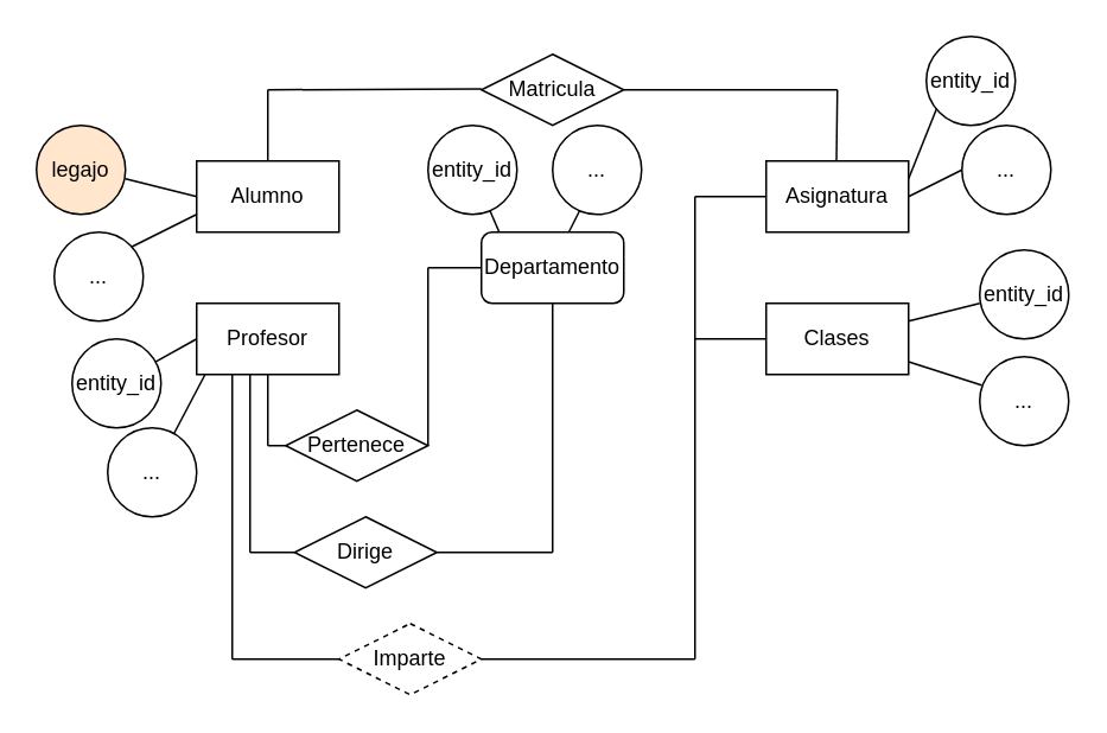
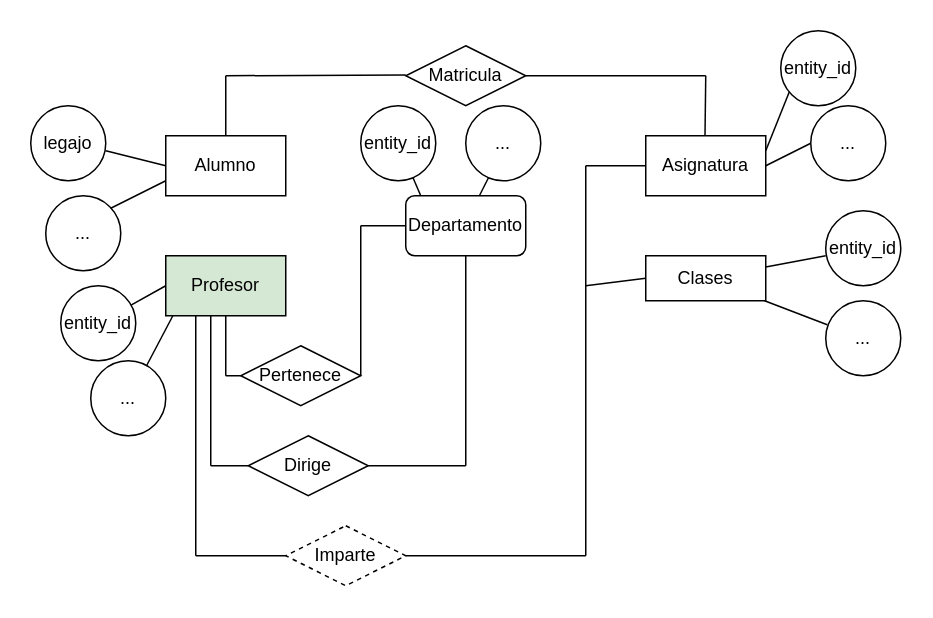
  <mxCell id="0" />
  <mxCell id="1" parent="0" />
  <mxCell id="2" value="Alumno" style="rounded=0;whiteSpace=wrap;html=1;" vertex="1" parent="1"><mxGeometry x="110" y="90" width="80" height="40" as="geometry" /></mxCell>
  <mxCell id="3" value="Asignatura" style="rounded=0;whiteSpace=wrap;html=1;" vertex="1" parent="1"><mxGeometry x="430" y="90" width="80" height="40" as="geometry" /></mxCell>
  <mxCell id="4" value="Departamento" style="whiteSpace=wrap;html=1;rounded=1;" vertex="1" parent="1"><mxGeometry x="270" y="130" width="80" height="40" as="geometry" /></mxCell>
- <mxCell id="5" value="Clases" style="rounded=0;whiteSpace=wrap;html=1;" vertex="1" parent="1"><mxGeometry x="430" y="170" width="80" height="40" as="geometry" /></mxCell>
+ <mxCell id="5" value="Clases" style="rounded=0;whiteSpace=wrap;html=1;" vertex="1" parent="1"><mxGeometry x="430" y="170" width="80" height="30" as="geometry" /></mxCell>
  <mxCell id="6" value="" style="endArrow=none;html=1;entryX=0;entryY=0.5;entryDx=0;entryDy=0;" edge="1" parent="1" target="2"><mxGeometry width="50" height="50" relative="1" as="geometry"><mxPoint x="70" y="100" as="sourcePoint" /><mxPoint x="90" y="90" as="targetPoint" /><Array as="points" /></mxGeometry></mxCell>
- <mxCell id="7" value="legajo" style="ellipse;whiteSpace=wrap;html=1;aspect=fixed;fillColor=#ffe6cc;" vertex="1" parent="1"><mxGeometry x="20" y="70" width="50" height="50" as="geometry" /></mxCell>
+ <mxCell id="7" value="legajo" style="ellipse;whiteSpace=wrap;html=1;aspect=fixed;" vertex="1" parent="1"><mxGeometry x="20" y="70" width="50" height="50" as="geometry" /></mxCell>
  <mxCell id="8" value="" style="endArrow=none;html=1;" edge="1" parent="1"><mxGeometry width="50" height="50" relative="1" as="geometry"><mxPoint x="70" y="140" as="sourcePoint" /><mxPoint x="110" y="120" as="targetPoint" /></mxGeometry></mxCell>
  <mxCell id="9" value="..." style="ellipse;whiteSpace=wrap;html=1;aspect=fixed;" vertex="1" parent="1"><mxGeometry x="30" y="130" width="50" height="50" as="geometry" /></mxCell>
  <mxCell id="10" value="Matricula" style="rhombus;whiteSpace=wrap;html=1;" vertex="1" parent="1"><mxGeometry x="270" y="30" width="80" height="40" as="geometry" /></mxCell>
  <mxCell id="11" value="" style="endArrow=none;html=1;" edge="1" parent="1"><mxGeometry width="50" height="50" relative="1" as="geometry"><mxPoint x="150" y="90" as="sourcePoint" /><mxPoint x="150" y="50" as="targetPoint" /></mxGeometry></mxCell>
  <mxCell id="12" value="" style="endArrow=none;html=1;" edge="1" parent="1"><mxGeometry width="50" height="50" relative="1" as="geometry"><mxPoint x="150" y="50" as="sourcePoint" /><mxPoint x="270" y="49.5" as="targetPoint" /></mxGeometry></mxCell>
  <mxCell id="13" value="" style="endArrow=none;html=1;" edge="1" parent="1"><mxGeometry width="50" height="50" relative="1" as="geometry"><mxPoint x="350" y="50" as="sourcePoint" /><mxPoint x="470" y="50" as="targetPoint" /></mxGeometry></mxCell>
  <mxCell id="14" value="" style="endArrow=none;html=1;" edge="1" parent="1"><mxGeometry width="50" height="50" relative="1" as="geometry"><mxPoint x="469.5" y="90" as="sourcePoint" /><mxPoint x="470" y="50" as="targetPoint" /></mxGeometry></mxCell>
  <mxCell id="15" value="" style="endArrow=none;html=1;" edge="1" parent="1"><mxGeometry width="50" height="50" relative="1" as="geometry"><mxPoint x="510" y="110" as="sourcePoint" /><mxPoint x="550" y="90" as="targetPoint" /></mxGeometry></mxCell>
  <mxCell id="16" value="" style="endArrow=none;html=1;" edge="1" parent="1"><mxGeometry width="50" height="50" relative="1" as="geometry"><mxPoint x="510" y="100" as="sourcePoint" /><mxPoint x="530" y="50" as="targetPoint" /></mxGeometry></mxCell>
  <mxCell id="17" value="entity_id" style="ellipse;whiteSpace=wrap;html=1;aspect=fixed;" vertex="1" parent="1"><mxGeometry x="520" y="20" width="50" height="50" as="geometry" /></mxCell>
  <mxCell id="18" value="..." style="ellipse;whiteSpace=wrap;html=1;aspect=fixed;" vertex="1" parent="1"><mxGeometry x="540" y="70" width="50" height="50" as="geometry" /></mxCell>
  <mxCell id="19" value="Pertenece" style="rhombus;whiteSpace=wrap;html=1;" vertex="1" parent="1"><mxGeometry x="160" y="230" width="80" height="40" as="geometry" /></mxCell>
  <mxCell id="20" value="Dirige" style="rhombus;whiteSpace=wrap;html=1;" vertex="1" parent="1"><mxGeometry x="165" y="290" width="80" height="40" as="geometry" /></mxCell>
  <mxCell id="21" value="" style="endArrow=none;html=1;" edge="1" parent="1"><mxGeometry width="50" height="50" relative="1" as="geometry"><mxPoint x="150" y="250" as="sourcePoint" /><mxPoint x="150" y="210" as="targetPoint" /></mxGeometry></mxCell>
  <mxCell id="22" value="" style="endArrow=none;html=1;entryX=0;entryY=0.5;entryDx=0;entryDy=0;" edge="1" parent="1" target="19"><mxGeometry width="50" height="50" relative="1" as="geometry"><mxPoint x="150" y="250" as="sourcePoint" /><mxPoint x="440" y="260" as="targetPoint" /></mxGeometry></mxCell>
  <mxCell id="23" value="" style="endArrow=none;html=1;" edge="1" parent="1"><mxGeometry width="50" height="50" relative="1" as="geometry"><mxPoint x="240" y="250" as="sourcePoint" /><mxPoint x="240" y="150" as="targetPoint" /></mxGeometry></mxCell>
  <mxCell id="24" value="" style="endArrow=none;html=1;entryX=0;entryY=0.5;entryDx=0;entryDy=0;" edge="1" parent="1" target="4"><mxGeometry width="50" height="50" relative="1" as="geometry"><mxPoint x="240" y="150" as="sourcePoint" /><mxPoint x="260" y="150" as="targetPoint" /></mxGeometry></mxCell>
  <mxCell id="25" value="" style="endArrow=none;html=1;" edge="1" parent="1"><mxGeometry width="50" height="50" relative="1" as="geometry"><mxPoint x="140" y="310" as="sourcePoint" /><mxPoint x="140" y="210" as="targetPoint" /></mxGeometry></mxCell>
  <mxCell id="26" value="" style="endArrow=none;html=1;entryX=0;entryY=0.5;entryDx=0;entryDy=0;" edge="1" parent="1" target="20"><mxGeometry width="50" height="50" relative="1" as="geometry"><mxPoint x="140" y="310" as="sourcePoint" /><mxPoint x="440" y="260" as="targetPoint" /></mxGeometry></mxCell>
  <mxCell id="27" value="" style="endArrow=none;html=1;exitX=1;exitY=0.5;exitDx=0;exitDy=0;" edge="1" parent="1" source="20"><mxGeometry width="50" height="50" relative="1" as="geometry"><mxPoint x="390" y="310" as="sourcePoint" /><mxPoint x="310" y="310" as="targetPoint" /></mxGeometry></mxCell>
  <mxCell id="28" value="" style="endArrow=none;html=1;entryX=0.5;entryY=1;entryDx=0;entryDy=0;" edge="1" parent="1" target="4"><mxGeometry width="50" height="50" relative="1" as="geometry"><mxPoint x="310" y="310" as="sourcePoint" /><mxPoint x="310" y="180" as="targetPoint" /></mxGeometry></mxCell>
  <mxCell id="29" value="" style="endArrow=none;html=1;" edge="1" parent="1"><mxGeometry width="50" height="50" relative="1" as="geometry"><mxPoint x="130" y="370" as="sourcePoint" /><mxPoint x="130" y="210" as="targetPoint" /></mxGeometry></mxCell>
  <mxCell id="30" value="Imparte" style="rhombus;whiteSpace=wrap;html=1;dashed=1;" vertex="1" parent="1"><mxGeometry x="190" y="350" width="80" height="40" as="geometry" /></mxCell>
  <mxCell id="31" value="" style="endArrow=none;html=1;entryX=0;entryY=0.5;entryDx=0;entryDy=0;" edge="1" parent="1" target="30"><mxGeometry width="50" height="50" relative="1" as="geometry"><mxPoint x="130" y="370" as="sourcePoint" /><mxPoint x="440" y="260" as="targetPoint" /></mxGeometry></mxCell>
  <mxCell id="32" value="" style="endArrow=none;html=1;exitX=1;exitY=0.5;exitDx=0;exitDy=0;" edge="1" parent="1" source="30"><mxGeometry width="50" height="50" relative="1" as="geometry"><mxPoint x="390" y="310" as="sourcePoint" /><mxPoint x="390" y="370" as="targetPoint" /></mxGeometry></mxCell>
  <mxCell id="33" value="" style="endArrow=none;html=1;" edge="1" parent="1"><mxGeometry width="50" height="50" relative="1" as="geometry"><mxPoint x="390" y="370" as="sourcePoint" /><mxPoint x="390" y="110" as="targetPoint" /></mxGeometry></mxCell>
  <mxCell id="34" value="" style="endArrow=none;html=1;entryX=0;entryY=0.5;entryDx=0;entryDy=0;" edge="1" parent="1" target="5"><mxGeometry width="50" height="50" relative="1" as="geometry"><mxPoint x="390" y="190" as="sourcePoint" /><mxPoint x="440" y="260" as="targetPoint" /></mxGeometry></mxCell>
  <mxCell id="35" value="" style="endArrow=none;html=1;entryX=0;entryY=0.5;entryDx=0;entryDy=0;" edge="1" parent="1" target="3"><mxGeometry width="50" height="50" relative="1" as="geometry"><mxPoint x="390" y="110" as="sourcePoint" /><mxPoint x="440" y="260" as="targetPoint" /></mxGeometry></mxCell>
  <mxCell id="36" value="" style="endArrow=none;html=1;exitX=1;exitY=0.25;exitDx=0;exitDy=0;" edge="1" parent="1" source="5"><mxGeometry width="50" height="50" relative="1" as="geometry"><mxPoint x="390" y="310" as="sourcePoint" /><mxPoint x="550" y="170" as="targetPoint" /></mxGeometry></mxCell>
  <mxCell id="37" value="entity_id" style="ellipse;whiteSpace=wrap;html=1;aspect=fixed;" vertex="1" parent="1"><mxGeometry x="550" y="140" width="50" height="50" as="geometry" /></mxCell>
  <mxCell id="38" value="..." style="ellipse;whiteSpace=wrap;html=1;aspect=fixed;" vertex="1" parent="1"><mxGeometry x="550" y="200" width="50" height="50" as="geometry" /></mxCell>
  <mxCell id="39" value="" style="endArrow=none;html=1;entryX=0.02;entryY=0.32;entryDx=0;entryDy=0;entryPerimeter=0;" edge="1" parent="1" source="5" target="38"><mxGeometry width="50" height="50" relative="1" as="geometry"><mxPoint x="390" y="310" as="sourcePoint" /><mxPoint x="440" y="260" as="targetPoint" /></mxGeometry></mxCell>
  <mxCell id="40" value="entity_id" style="ellipse;whiteSpace=wrap;html=1;aspect=fixed;" vertex="1" parent="1"><mxGeometry x="240" y="70" width="50" height="50" as="geometry" /></mxCell>
  <mxCell id="41" value="" style="endArrow=none;html=1;entryX=0.125;entryY=0;entryDx=0;entryDy=0;entryPerimeter=0;" edge="1" parent="1" source="40" target="4"><mxGeometry width="50" height="50" relative="1" as="geometry"><mxPoint x="390" y="310" as="sourcePoint" /><mxPoint x="440" y="260" as="targetPoint" /></mxGeometry></mxCell>
  <mxCell id="42" value="..." style="ellipse;whiteSpace=wrap;html=1;aspect=fixed;" vertex="1" parent="1"><mxGeometry x="310" y="70" width="50" height="50" as="geometry" /></mxCell>
  <mxCell id="43" value="" style="endArrow=none;html=1;" edge="1" parent="1" source="42" target="4"><mxGeometry width="50" height="50" relative="1" as="geometry"><mxPoint x="390" y="310" as="sourcePoint" /><mxPoint x="440" y="260" as="targetPoint" /></mxGeometry></mxCell>
  <mxCell id="44" value="entity_id" style="ellipse;whiteSpace=wrap;html=1;aspect=fixed;" vertex="1" parent="1"><mxGeometry x="40" y="190" width="50" height="50" as="geometry" /></mxCell>
  <mxCell id="45" value="" style="endArrow=none;html=1;entryX=0;entryY=0.5;entryDx=0;entryDy=0;" edge="1" parent="1" source="44" target="48"><mxGeometry width="50" height="50" relative="1" as="geometry"><mxPoint x="390" y="310" as="sourcePoint" /><mxPoint x="440" y="260" as="targetPoint" /></mxGeometry></mxCell>
  <mxCell id="46" value="" style="endArrow=none;html=1;entryX=0.125;entryY=0.75;entryDx=0;entryDy=0;entryPerimeter=0;" edge="1" parent="1" target="48"><mxGeometry width="50" height="50" relative="1" as="geometry"><mxPoint x="90" y="257" as="sourcePoint" /><mxPoint x="440" y="260" as="targetPoint" /></mxGeometry></mxCell>
  <mxCell id="47" value="..." style="ellipse;whiteSpace=wrap;html=1;aspect=fixed;" vertex="1" parent="1"><mxGeometry x="60" y="240" width="50" height="50" as="geometry" /></mxCell>
- <mxCell id="48" value="Profesor" style="rounded=0;whiteSpace=wrap;html=1;" vertex="1" parent="1"><mxGeometry x="110" y="170" width="80" height="40" as="geometry" /></mxCell>
+ <mxCell id="48" value="Profesor" style="rounded=0;whiteSpace=wrap;html=1;fillColor=#d5e8d4;" vertex="1" parent="1"><mxGeometry x="110" y="170" width="80" height="40" as="geometry" /></mxCell>
